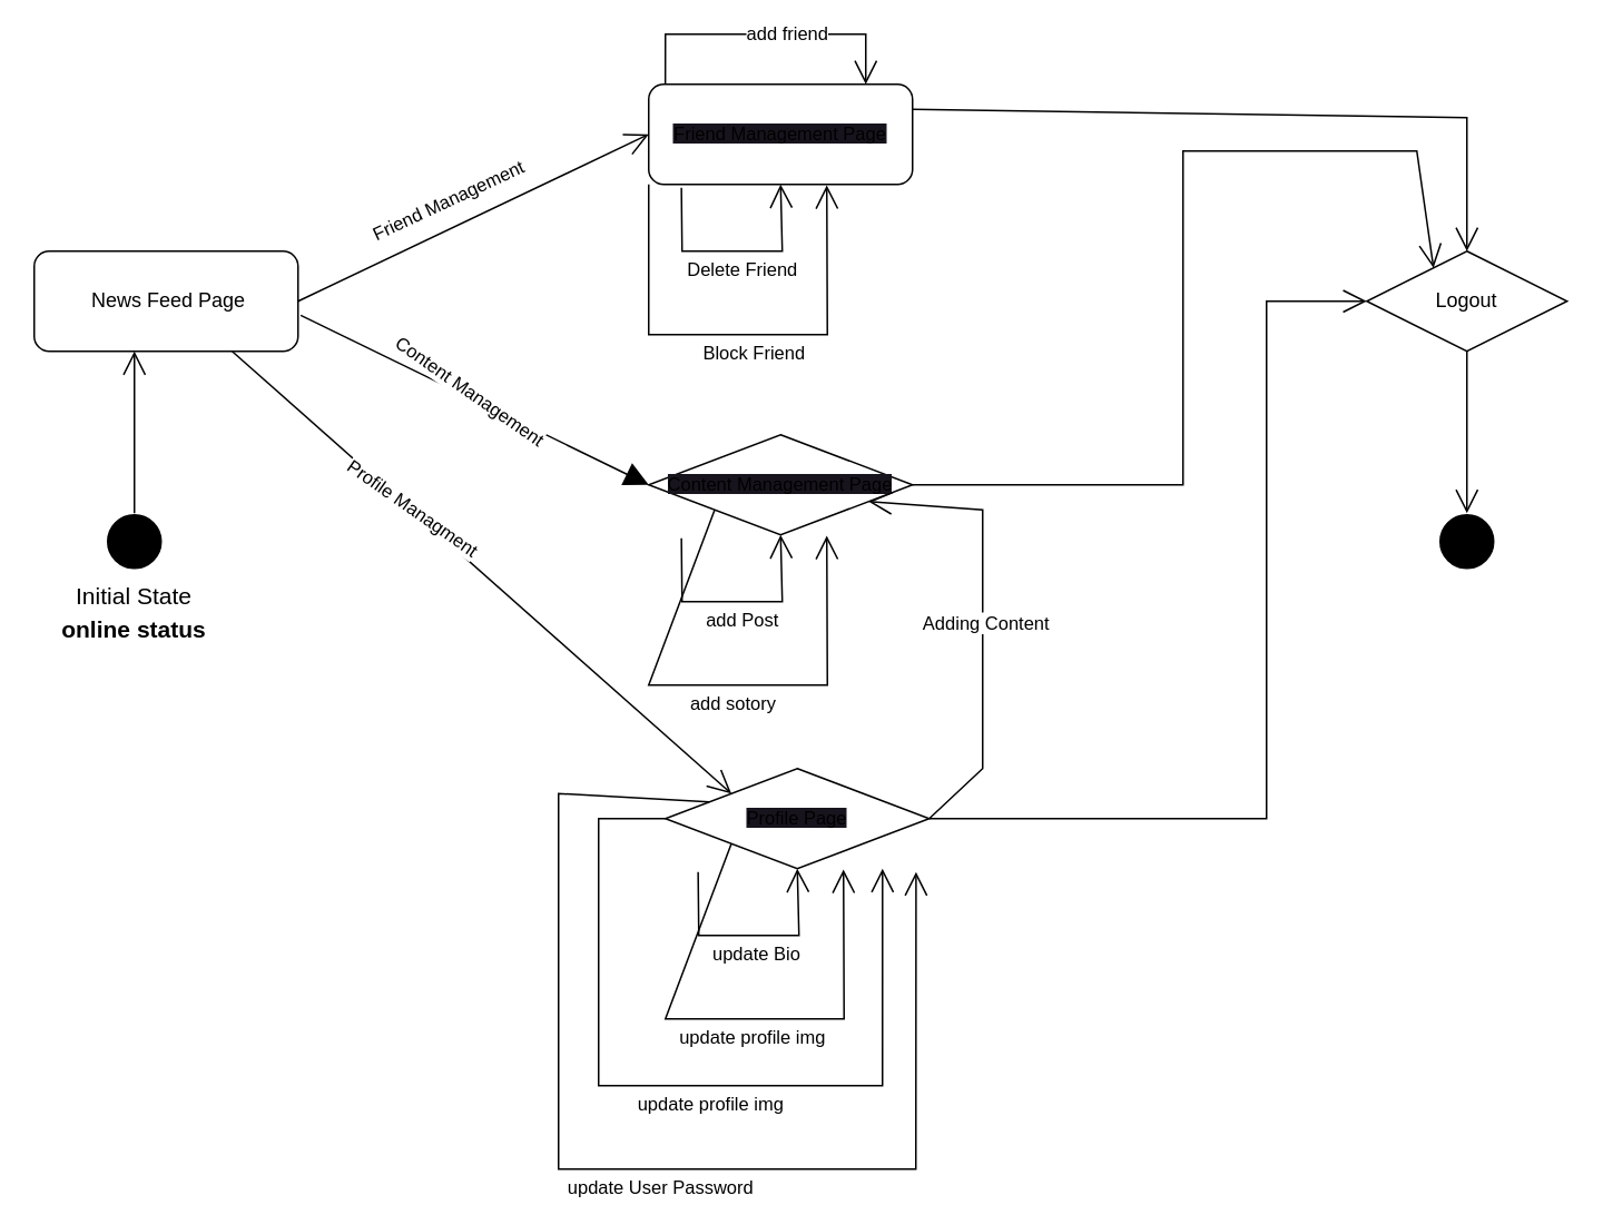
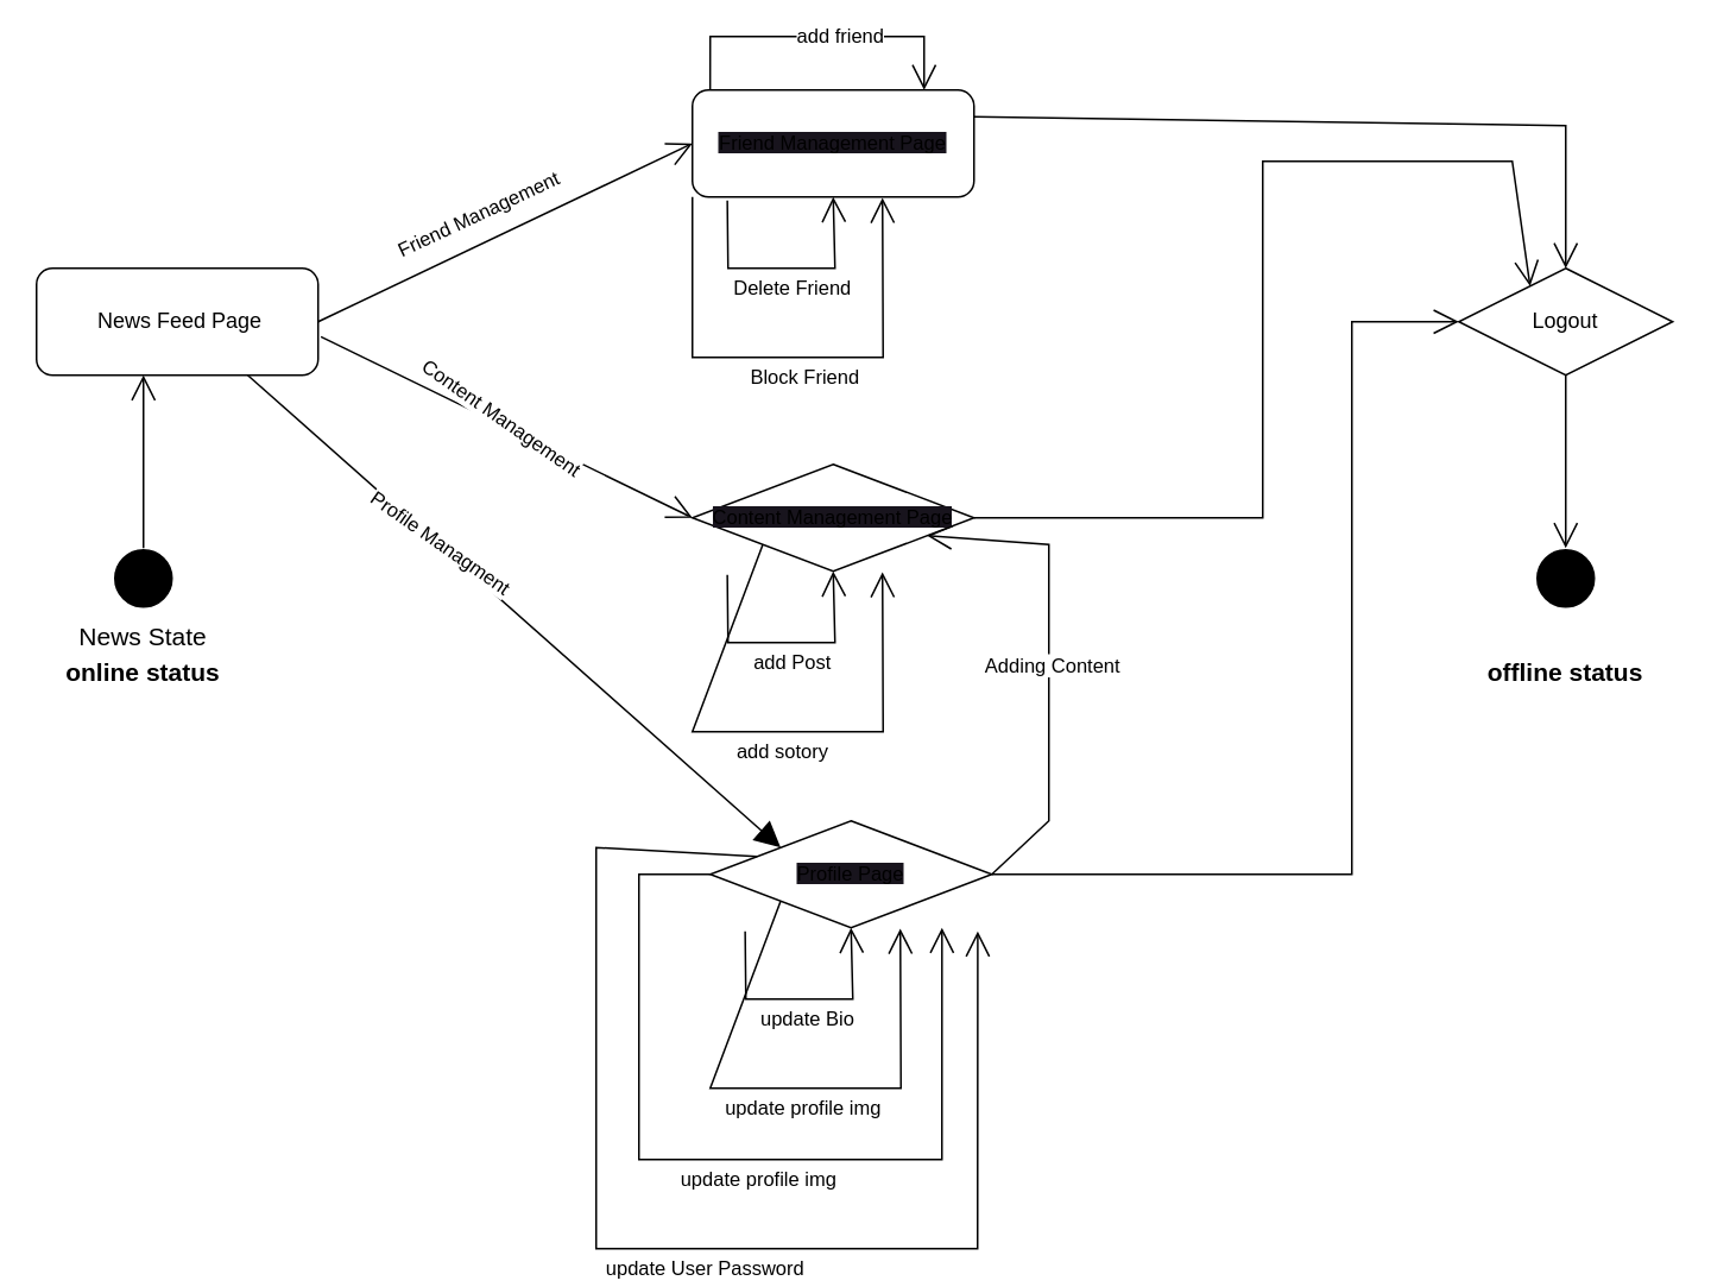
  <mxCell id="0" />
  <mxCell id="1" parent="0" />
  <mxCell id="2" value="" style="ellipse;whiteSpace=wrap;html=1;aspect=fixed;fillColor=#000000;fontColor=#ffffff;strokeColor=#ffffff;" vertex="1" parent="1"><mxGeometry x="63" y="307" width="34" height="34" as="geometry" /></mxCell>
- <mxCell id="3" value="&lt;font style=&quot;font-size: 14px;&quot;&gt;Initial State&lt;/font&gt;" style="text;html=1;align=center;verticalAlign=middle;whiteSpace=wrap;rounded=0;" vertex="1" parent="1"><mxGeometry x="20" y="342" width="120" height="30" as="geometry" /></mxCell>
+ <mxCell id="3" value="&lt;font style=&quot;font-size: 14px;&quot;&gt;News State&lt;/font&gt;" style="text;html=1;align=center;verticalAlign=middle;whiteSpace=wrap;rounded=0;" vertex="1" parent="1"><mxGeometry x="20" y="342" width="120" height="30" as="geometry" /></mxCell>
  <mxCell id="4" value="" style="endArrow=open;endFill=1;endSize=12;html=1;rounded=0;exitX=0.5;exitY=0;exitDx=0;exitDy=0;" edge="1" parent="1" source="2"><mxGeometry width="160" relative="1" as="geometry"><mxPoint x="97" y="270" as="sourcePoint" /><mxPoint x="80" y="210" as="targetPoint" /></mxGeometry></mxCell>
  <mxCell id="5" value="&amp;nbsp;News Feed Page" style="rounded=1;whiteSpace=wrap;html=1;" vertex="1" parent="1"><mxGeometry x="20" y="150" width="158" height="60" as="geometry" /></mxCell>
  <mxCell id="6" value="" style="ellipse;whiteSpace=wrap;html=1;aspect=fixed;fillColor=#000000;fontColor=#ffffff;strokeColor=#ffffff;" vertex="1" parent="1"><mxGeometry x="861" y="307" width="34" height="34" as="geometry" /></mxCell>
  <mxCell id="7" value="&lt;b&gt;&lt;font style=&quot;font-size: 14px;&quot;&gt;online status&lt;/font&gt;&lt;/b&gt;" style="text;html=1;align=center;verticalAlign=middle;whiteSpace=wrap;rounded=0;" vertex="1" parent="1"><mxGeometry x="20" y="362" width="120" height="30" as="geometry" /></mxCell>
+ <mxCell id="8" value="&lt;b&gt;&lt;font style=&quot;font-size: 14px;&quot;&gt;offline status&lt;/font&gt;&lt;/b&gt;" style="text;html=1;align=center;verticalAlign=middle;whiteSpace=wrap;rounded=0;" vertex="1" parent="1"><mxGeometry x="818" y="362" width="120" height="30" as="geometry" /></mxCell>
  <mxCell id="9" value="Logout" style="rhombus;whiteSpace=wrap;html=1;" vertex="1" parent="1"><mxGeometry x="818" y="150" width="120" height="60" as="geometry" /></mxCell>
  <mxCell id="10" value="" style="endArrow=open;endFill=1;endSize=12;html=1;rounded=0;exitX=0.5;exitY=1;exitDx=0;exitDy=0;entryX=0.5;entryY=0;entryDx=0;entryDy=0;" edge="1" parent="1" source="9" target="6"><mxGeometry width="160" relative="1" as="geometry"><mxPoint x="370" y="317" as="sourcePoint" /><mxPoint x="370" y="220" as="targetPoint" /></mxGeometry></mxCell>
  <mxCell id="11" value="" style="endArrow=open;endFill=1;endSize=12;html=1;rounded=0;entryX=0;entryY=0.5;entryDx=0;entryDy=0;" edge="1" parent="1" target="13"><mxGeometry width="160" relative="1" as="geometry"><mxPoint x="178" y="180" as="sourcePoint" /><mxPoint x="278" y="180" as="targetPoint" /></mxGeometry></mxCell>
  <mxCell id="12" value="Friend Management" style="edgeLabel;html=1;align=center;verticalAlign=middle;resizable=0;points=[];rotation=-25;" vertex="1" connectable="0" parent="11"><mxGeometry x="-0.551" y="1" relative="1" as="geometry"><mxPoint x="43" y="-37" as="offset" /></mxGeometry></mxCell>
  <mxCell id="13" value="&lt;span style=&quot;font-size: 11px; text-wrap: nowrap; background-color: rgb(24, 20, 29);&quot;&gt;Friend Management Page&lt;/span&gt;" style="rounded=1;whiteSpace=wrap;html=1;" vertex="1" parent="1"><mxGeometry x="388" y="50" width="158" height="60" as="geometry" /></mxCell>
  <mxCell id="14" value="" style="endArrow=open;endFill=1;endSize=12;html=1;rounded=0;exitX=0.063;exitY=0;exitDx=0;exitDy=0;exitPerimeter=0;" edge="1" parent="1" source="13"><mxGeometry width="160" relative="1" as="geometry"><mxPoint x="358" y="80" as="sourcePoint" /><mxPoint x="518" y="50" as="targetPoint" /><Array as="points"><mxPoint x="398" y="20" /><mxPoint x="518" y="20" /></Array></mxGeometry></mxCell>
  <mxCell id="15" value="add friend" style="edgeLabel;html=1;align=center;verticalAlign=middle;resizable=0;points=[];" vertex="1" connectable="0" parent="14"><mxGeometry x="0.143" y="1" relative="1" as="geometry"><mxPoint as="offset" /></mxGeometry></mxCell>
  <mxCell id="16" value="" style="endArrow=open;endFill=1;endSize=12;html=1;rounded=0;exitX=0.124;exitY=1.034;exitDx=0;exitDy=0;exitPerimeter=0;entryX=0.5;entryY=1;entryDx=0;entryDy=0;" edge="1" parent="1" source="13" target="13"><mxGeometry width="160" relative="1" as="geometry"><mxPoint x="466.66" y="241" as="sourcePoint" /><mxPoint x="508" y="170" as="targetPoint" /><Array as="points"><mxPoint x="408" y="150" /><mxPoint x="468" y="150" /></Array></mxGeometry></mxCell>
  <mxCell id="17" value="Delete Friend" style="edgeLabel;html=1;align=center;verticalAlign=middle;resizable=0;points=[];" vertex="1" connectable="0" parent="16"><mxGeometry x="0.063" y="-1" relative="1" as="geometry"><mxPoint y="9" as="offset" /></mxGeometry></mxCell>
  <mxCell id="18" value="" style="endArrow=open;endFill=1;endSize=12;html=1;rounded=0;exitX=0;exitY=1;exitDx=0;exitDy=0;entryX=0.675;entryY=1.007;entryDx=0;entryDy=0;entryPerimeter=0;" edge="1" parent="1" source="13" target="13"><mxGeometry width="160" relative="1" as="geometry"><mxPoint x="418" y="162" as="sourcePoint" /><mxPoint x="477" y="160" as="targetPoint" /><Array as="points"><mxPoint x="388" y="200" /><mxPoint x="495" y="200" /></Array></mxGeometry></mxCell>
  <mxCell id="19" value="Block Friend" style="edgeLabel;html=1;align=center;verticalAlign=middle;resizable=0;points=[];" vertex="1" connectable="0" parent="18"><mxGeometry x="0.063" y="-1" relative="1" as="geometry"><mxPoint y="9" as="offset" /></mxGeometry></mxCell>
  <mxCell id="20" value="&lt;span style=&quot;font-size: 11px; text-wrap: nowrap; background-color: rgb(24, 20, 29);&quot;&gt;Content Management Page&lt;/span&gt;" style="rhombus;whiteSpace=wrap;html=1;" vertex="1" parent="1"><mxGeometry x="388" y="260" width="158" height="60" as="geometry" /></mxCell>
  <mxCell id="21" value="" style="endArrow=open;endFill=1;endSize=12;html=1;rounded=0;exitX=0.124;exitY=1.034;exitDx=0;exitDy=0;exitPerimeter=0;entryX=0.5;entryY=1;entryDx=0;entryDy=0;" edge="1" source="20" target="20" parent="1"><mxGeometry width="160" relative="1" as="geometry"><mxPoint x="466.66" y="451" as="sourcePoint" /><mxPoint x="508" y="380" as="targetPoint" /><Array as="points"><mxPoint x="408" y="360" /><mxPoint x="468" y="360" /></Array></mxGeometry></mxCell>
  <mxCell id="22" value="add Post" style="edgeLabel;html=1;align=center;verticalAlign=middle;resizable=0;points=[];" vertex="1" connectable="0" parent="21"><mxGeometry x="0.063" y="-1" relative="1" as="geometry"><mxPoint y="9" as="offset" /></mxGeometry></mxCell>
  <mxCell id="23" value="" style="endArrow=open;endFill=1;endSize=12;html=1;rounded=0;exitX=0;exitY=1;exitDx=0;exitDy=0;entryX=0.675;entryY=1.007;entryDx=0;entryDy=0;entryPerimeter=0;" edge="1" source="20" target="20" parent="1"><mxGeometry width="160" relative="1" as="geometry"><mxPoint x="418" y="372" as="sourcePoint" /><mxPoint x="477" y="370" as="targetPoint" /><Array as="points"><mxPoint x="388" y="410" /><mxPoint x="495" y="410" /></Array></mxGeometry></mxCell>
  <mxCell id="24" value="add sotory&amp;nbsp;" style="edgeLabel;html=1;align=center;verticalAlign=middle;resizable=0;points=[];" vertex="1" connectable="0" parent="23"><mxGeometry x="0.063" y="-1" relative="1" as="geometry"><mxPoint y="9" as="offset" /></mxGeometry></mxCell>
- <mxCell id="25" value="" style="endArrow=block;endFill=1;endSize=12;html=1;rounded=0;entryX=0;entryY=0.5;entryDx=0;entryDy=0;exitX=1.01;exitY=0.64;exitDx=0;exitDy=0;exitPerimeter=0;" edge="1" parent="1" source="5" target="20"><mxGeometry width="160" relative="1" as="geometry"><mxPoint x="188" y="190" as="sourcePoint" /><mxPoint x="398" y="90" as="targetPoint" /></mxGeometry></mxCell>
+ <mxCell id="25" value="" style="endArrow=open;endFill=1;endSize=12;html=1;rounded=0;entryX=0;entryY=0.5;entryDx=0;entryDy=0;exitX=1.01;exitY=0.64;exitDx=0;exitDy=0;exitPerimeter=0;" edge="1" parent="1" source="5" target="20"><mxGeometry width="160" relative="1" as="geometry"><mxPoint x="188" y="190" as="sourcePoint" /><mxPoint x="398" y="90" as="targetPoint" /></mxGeometry></mxCell>
  <mxCell id="26" value="Content Management" style="edgeLabel;html=1;align=center;verticalAlign=middle;resizable=0;points=[];rotation=35;" vertex="1" connectable="0" parent="25"><mxGeometry x="-0.551" y="1" relative="1" as="geometry"><mxPoint x="54" y="23" as="offset" /></mxGeometry></mxCell>
  <mxCell id="27" value="&lt;span style=&quot;font-size: 11px; text-wrap: nowrap; background-color: rgb(24, 20, 29);&quot;&gt;Profile Page&lt;/span&gt;" style="rhombus;whiteSpace=wrap;html=1;" vertex="1" parent="1"><mxGeometry x="398" y="460" width="158" height="60" as="geometry" /></mxCell>
  <mxCell id="28" value="" style="endArrow=open;endFill=1;endSize=12;html=1;rounded=0;exitX=0.124;exitY=1.034;exitDx=0;exitDy=0;exitPerimeter=0;entryX=0.5;entryY=1;entryDx=0;entryDy=0;" edge="1" source="27" target="27" parent="1"><mxGeometry width="160" relative="1" as="geometry"><mxPoint x="476.66" y="651" as="sourcePoint" /><mxPoint x="518" y="580" as="targetPoint" /><Array as="points"><mxPoint x="418" y="560" /><mxPoint x="478" y="560" /></Array></mxGeometry></mxCell>
  <mxCell id="29" value="update Bio&amp;nbsp;" style="edgeLabel;html=1;align=center;verticalAlign=middle;resizable=0;points=[];" vertex="1" connectable="0" parent="28"><mxGeometry x="0.063" y="-1" relative="1" as="geometry"><mxPoint y="9" as="offset" /></mxGeometry></mxCell>
  <mxCell id="30" value="" style="endArrow=open;endFill=1;endSize=12;html=1;rounded=0;exitX=0;exitY=1;exitDx=0;exitDy=0;entryX=0.675;entryY=1.007;entryDx=0;entryDy=0;entryPerimeter=0;" edge="1" source="27" target="27" parent="1"><mxGeometry width="160" relative="1" as="geometry"><mxPoint x="428" y="572" as="sourcePoint" /><mxPoint x="487" y="570" as="targetPoint" /><Array as="points"><mxPoint x="398" y="610" /><mxPoint x="505" y="610" /></Array></mxGeometry></mxCell>
  <mxCell id="31" value="update profile img" style="edgeLabel;html=1;align=center;verticalAlign=middle;resizable=0;points=[];" vertex="1" connectable="0" parent="30"><mxGeometry x="0.063" y="-1" relative="1" as="geometry"><mxPoint y="9" as="offset" /></mxGeometry></mxCell>
  <mxCell id="32" value="" style="endArrow=open;endFill=1;endSize=12;html=1;rounded=0;exitX=0;exitY=0.5;exitDx=0;exitDy=0;entryX=0.823;entryY=1;entryDx=0;entryDy=0;entryPerimeter=0;" edge="1" parent="1" source="27" target="27"><mxGeometry width="160" relative="1" as="geometry"><mxPoint x="398" y="560" as="sourcePoint" /><mxPoint x="505" y="560" as="targetPoint" /><Array as="points"><mxPoint x="358" y="490" /><mxPoint x="358" y="650" /><mxPoint x="528" y="650" /></Array></mxGeometry></mxCell>
  <mxCell id="33" value="update profile img" style="edgeLabel;html=1;align=center;verticalAlign=middle;resizable=0;points=[];" vertex="1" connectable="0" parent="32"><mxGeometry x="0.063" y="-1" relative="1" as="geometry"><mxPoint y="9" as="offset" /></mxGeometry></mxCell>
- <mxCell id="34" value="" style="endArrow=open;endFill=1;endSize=12;html=1;rounded=0;entryX=0;entryY=0;entryDx=0;entryDy=0;exitX=0.75;exitY=1;exitDx=0;exitDy=0;" edge="1" parent="1" source="5" target="27"><mxGeometry width="160" relative="1" as="geometry"><mxPoint x="158" y="250" as="sourcePoint" /><mxPoint x="366" y="352" as="targetPoint" /></mxGeometry></mxCell>
+ <mxCell id="34" value="" style="endArrow=block;endFill=1;endSize=12;html=1;rounded=0;entryX=0;entryY=0;entryDx=0;entryDy=0;exitX=0.75;exitY=1;exitDx=0;exitDy=0;" edge="1" parent="1" source="5" target="27"><mxGeometry width="160" relative="1" as="geometry"><mxPoint x="158" y="250" as="sourcePoint" /><mxPoint x="366" y="352" as="targetPoint" /></mxGeometry></mxCell>
  <mxCell id="35" value="Profile Managment" style="edgeLabel;html=1;align=center;verticalAlign=middle;resizable=0;points=[];rotation=35;" vertex="1" connectable="0" parent="34"><mxGeometry x="-0.551" y="1" relative="1" as="geometry"><mxPoint x="40" y="34" as="offset" /></mxGeometry></mxCell>
  <mxCell id="36" value="" style="endArrow=open;endFill=1;endSize=12;html=1;rounded=0;exitX=1;exitY=0.25;exitDx=0;exitDy=0;entryX=0.5;entryY=0;entryDx=0;entryDy=0;" edge="1" parent="1" source="13" target="9"><mxGeometry width="160" relative="1" as="geometry"><mxPoint x="688" y="167" as="sourcePoint" /><mxPoint x="688" y="70" as="targetPoint" /><Array as="points"><mxPoint x="878" y="70" /></Array></mxGeometry></mxCell>
  <mxCell id="37" value="" style="endArrow=open;endFill=1;endSize=12;html=1;rounded=0;exitX=1;exitY=0.5;exitDx=0;exitDy=0;entryX=0.25;entryY=0;entryDx=0;entryDy=0;" edge="1" parent="1" source="20" target="9"><mxGeometry width="160" relative="1" as="geometry"><mxPoint x="698" y="287" as="sourcePoint" /><mxPoint x="698" y="190" as="targetPoint" /><Array as="points"><mxPoint x="708" y="290" /><mxPoint x="708" y="90" /><mxPoint x="848" y="90" /></Array></mxGeometry></mxCell>
  <mxCell id="38" value="" style="endArrow=open;endFill=1;endSize=12;html=1;rounded=0;exitX=1;exitY=0.5;exitDx=0;exitDy=0;entryX=0;entryY=0.5;entryDx=0;entryDy=0;" edge="1" parent="1" source="27" target="9"><mxGeometry width="160" relative="1" as="geometry"><mxPoint x="678" y="520" as="sourcePoint" /><mxPoint x="678" y="423" as="targetPoint" /><Array as="points"><mxPoint x="758" y="490" /><mxPoint x="758" y="180" /></Array></mxGeometry></mxCell>
  <mxCell id="39" value="" style="endArrow=open;endFill=1;endSize=12;html=1;rounded=0;exitX=1;exitY=0.5;exitDx=0;exitDy=0;entryX=1;entryY=0.75;entryDx=0;entryDy=0;" edge="1" parent="1" source="27" target="20"><mxGeometry width="160" relative="1" as="geometry"><mxPoint x="618" y="439" as="sourcePoint" /><mxPoint x="618" y="342" as="targetPoint" /><Array as="points"><mxPoint x="588" y="460" /><mxPoint x="588" y="305" /></Array></mxGeometry></mxCell>
  <mxCell id="40" value="Adding Content" style="edgeLabel;html=1;align=center;verticalAlign=middle;resizable=0;points=[];" vertex="1" connectable="0" parent="39"><mxGeometry x="-0.017" y="-1" relative="1" as="geometry"><mxPoint as="offset" /></mxGeometry></mxCell>
  <mxCell id="41" value="" style="endArrow=open;endFill=1;endSize=12;html=1;rounded=0;exitX=0;exitY=0.25;exitDx=0;exitDy=0;entryX=0.95;entryY=1.033;entryDx=0;entryDy=0;entryPerimeter=0;" edge="1" parent="1" source="27" target="27"><mxGeometry width="160" relative="1" as="geometry"><mxPoint x="408" y="500" as="sourcePoint" /><mxPoint x="538" y="530" as="targetPoint" /><Array as="points"><mxPoint x="334" y="475" /><mxPoint x="334" y="700" /><mxPoint x="548" y="700" /></Array></mxGeometry></mxCell>
  <mxCell id="42" value="update User Password" style="edgeLabel;html=1;align=center;verticalAlign=middle;resizable=0;points=[];" vertex="1" connectable="0" parent="41"><mxGeometry x="0.063" y="-1" relative="1" as="geometry"><mxPoint y="9" as="offset" /></mxGeometry></mxCell>
